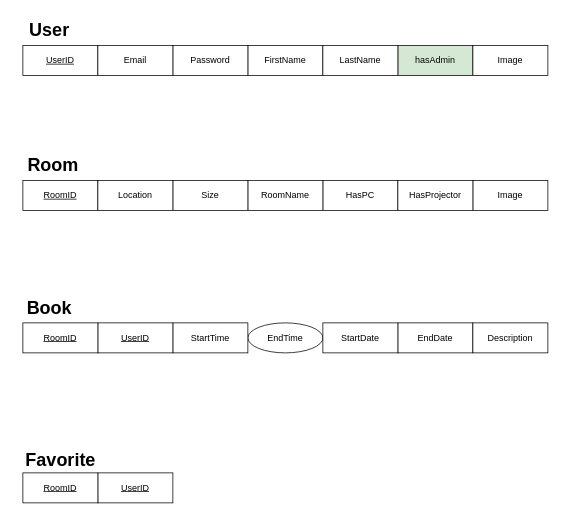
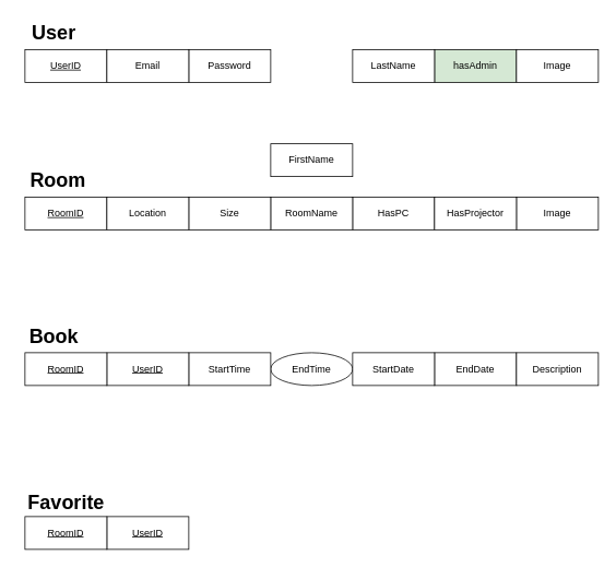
  <mxCell id="0" />
  <mxCell id="1" parent="0" />
  <mxCell id="2" value="&lt;u&gt;RoomID&lt;/u&gt;" style="whiteSpace=wrap;html=1;align=center;" vertex="1" parent="1"><mxGeometry x="30" y="240" width="100" height="40" as="geometry" /></mxCell>
  <mxCell id="3" value="&lt;u&gt;UserID&lt;/u&gt;" style="whiteSpace=wrap;html=1;align=center;" vertex="1" parent="1"><mxGeometry x="130" y="630" width="100" height="40" as="geometry" /></mxCell>
  <mxCell id="4" value="EndDate" style="whiteSpace=wrap;html=1;align=center;" vertex="1" parent="1"><mxGeometry x="530" y="430" width="100" height="40" as="geometry" /></mxCell>
  <mxCell id="5" value="EndTime" style="ellipse;whiteSpace=wrap;html=1;align=center;" vertex="1" parent="1"><mxGeometry x="330" y="430" width="100" height="40" as="geometry" /></mxCell>
  <mxCell id="6" value="HasPC" style="whiteSpace=wrap;html=1;align=center;" vertex="1" parent="1"><mxGeometry x="430" y="240" width="100" height="40" as="geometry" /></mxCell>
  <mxCell id="7" value="Image" style="whiteSpace=wrap;html=1;align=center;" vertex="1" parent="1"><mxGeometry x="630" y="240" width="100" height="40" as="geometry" /></mxCell>
  <mxCell id="8" value="hasAdmin" style="whiteSpace=wrap;html=1;align=center;fillColor=#d5e8d4;" vertex="1" parent="1"><mxGeometry x="530" y="60" width="100" height="40" as="geometry" /></mxCell>
- <mxCell id="9" value="FirstName" style="whiteSpace=wrap;html=1;align=center;" vertex="1" parent="1"><mxGeometry x="330" y="60" width="100" height="40" as="geometry" /></mxCell>
+ <mxCell id="9" value="FirstName" style="whiteSpace=wrap;html=1;align=center;" vertex="1" parent="1"><mxGeometry x="330" y="175" width="100" height="40" as="geometry" /></mxCell>
  <mxCell id="10" value="&lt;u&gt;RoomID&lt;/u&gt;" style="whiteSpace=wrap;html=1;align=center;" vertex="1" parent="1"><mxGeometry x="30" y="630" width="100" height="40" as="geometry" /></mxCell>
  <mxCell id="11" value="StartDate" style="whiteSpace=wrap;html=1;align=center;" vertex="1" parent="1"><mxGeometry x="430" y="430" width="100" height="40" as="geometry" /></mxCell>
  <mxCell id="12" value="StartTime" style="whiteSpace=wrap;html=1;align=center;" vertex="1" parent="1"><mxGeometry x="230" y="430" width="100" height="40" as="geometry" /></mxCell>
  <mxCell id="13" value="&lt;u&gt;UserID&lt;/u&gt;" style="whiteSpace=wrap;html=1;align=center;" vertex="1" parent="1"><mxGeometry x="30" y="60" width="100" height="40" as="geometry" /></mxCell>
  <mxCell id="14" value="HasProjector" style="whiteSpace=wrap;html=1;align=center;" vertex="1" parent="1"><mxGeometry x="530" y="240" width="100" height="40" as="geometry" /></mxCell>
  <mxCell id="15" value="LastName" style="whiteSpace=wrap;html=1;align=center;" vertex="1" parent="1"><mxGeometry x="430" y="60" width="100" height="40" as="geometry" /></mxCell>
  <mxCell id="16" value="RoomName" style="whiteSpace=wrap;html=1;align=center;" vertex="1" parent="1"><mxGeometry x="330" y="240" width="100" height="40" as="geometry" /></mxCell>
  <mxCell id="17" value="Image" style="whiteSpace=wrap;html=1;align=center;" vertex="1" parent="1"><mxGeometry x="630" y="60" width="100" height="40" as="geometry" /></mxCell>
  <mxCell id="18" value="Password" style="whiteSpace=wrap;html=1;align=center;" vertex="1" parent="1"><mxGeometry x="230" y="60" width="100" height="40" as="geometry" /></mxCell>
  <mxCell id="19" value="Size" style="whiteSpace=wrap;html=1;align=center;" vertex="1" parent="1"><mxGeometry x="230" y="240" width="100" height="40" as="geometry" /></mxCell>
  <mxCell id="20" value="Email" style="whiteSpace=wrap;html=1;align=center;" vertex="1" parent="1"><mxGeometry x="130" y="60" width="100" height="40" as="geometry" /></mxCell>
  <mxCell id="21" value="Description" style="whiteSpace=wrap;html=1;align=center;" vertex="1" parent="1"><mxGeometry x="630" y="430" width="100" height="40" as="geometry" /></mxCell>
  <mxCell id="22" value="Location" style="whiteSpace=wrap;html=1;align=center;" vertex="1" parent="1"><mxGeometry x="130" y="240" width="100" height="40" as="geometry" /></mxCell>
  <mxCell id="23" value="&lt;u&gt;UserID&lt;/u&gt;" style="whiteSpace=wrap;html=1;align=center;" vertex="1" parent="1"><mxGeometry x="130" y="430" width="100" height="40" as="geometry" /></mxCell>
  <mxCell id="24" value="&lt;u&gt;RoomID&lt;/u&gt;" style="whiteSpace=wrap;html=1;align=center;" vertex="1" parent="1"><mxGeometry x="30" y="430" width="100" height="40" as="geometry" /></mxCell>
  <mxCell id="25" value="&lt;font style=&quot;font-size: 24px;&quot;&gt;&lt;b&gt;User&lt;/b&gt;&lt;/font&gt;" style="text;html=1;align=center;verticalAlign=middle;resizable=0;points=[];autosize=1;strokeColor=none;fillColor=none;" vertex="1" parent="1"><mxGeometry x="25" y="20" width="80" height="40" as="geometry" /></mxCell>
  <mxCell id="26" value="&lt;font style=&quot;font-size: 24px;&quot;&gt;&lt;b&gt;Room&lt;/b&gt;&lt;/font&gt;" style="text;html=1;align=center;verticalAlign=middle;resizable=0;points=[];autosize=1;strokeColor=none;fillColor=none;" vertex="1" parent="1"><mxGeometry x="25" y="200" width="90" height="40" as="geometry" /></mxCell>
  <mxCell id="27" value="&lt;font style=&quot;font-size: 24px;&quot;&gt;&lt;b&gt;Book&lt;/b&gt;&lt;/font&gt;" style="text;html=1;align=center;verticalAlign=middle;resizable=0;points=[];autosize=1;strokeColor=none;fillColor=none;" vertex="1" parent="1"><mxGeometry x="25" y="390" width="80" height="40" as="geometry" /></mxCell>
  <mxCell id="28" value="&lt;b&gt;&lt;font style=&quot;font-size: 24px;&quot;&gt;Favorite&lt;/font&gt;&lt;/b&gt;" style="text;html=1;align=center;verticalAlign=middle;resizable=0;points=[];autosize=1;strokeColor=none;fillColor=none;" vertex="1" parent="1"><mxGeometry x="20" y="593" width="120" height="40" as="geometry" /></mxCell>
